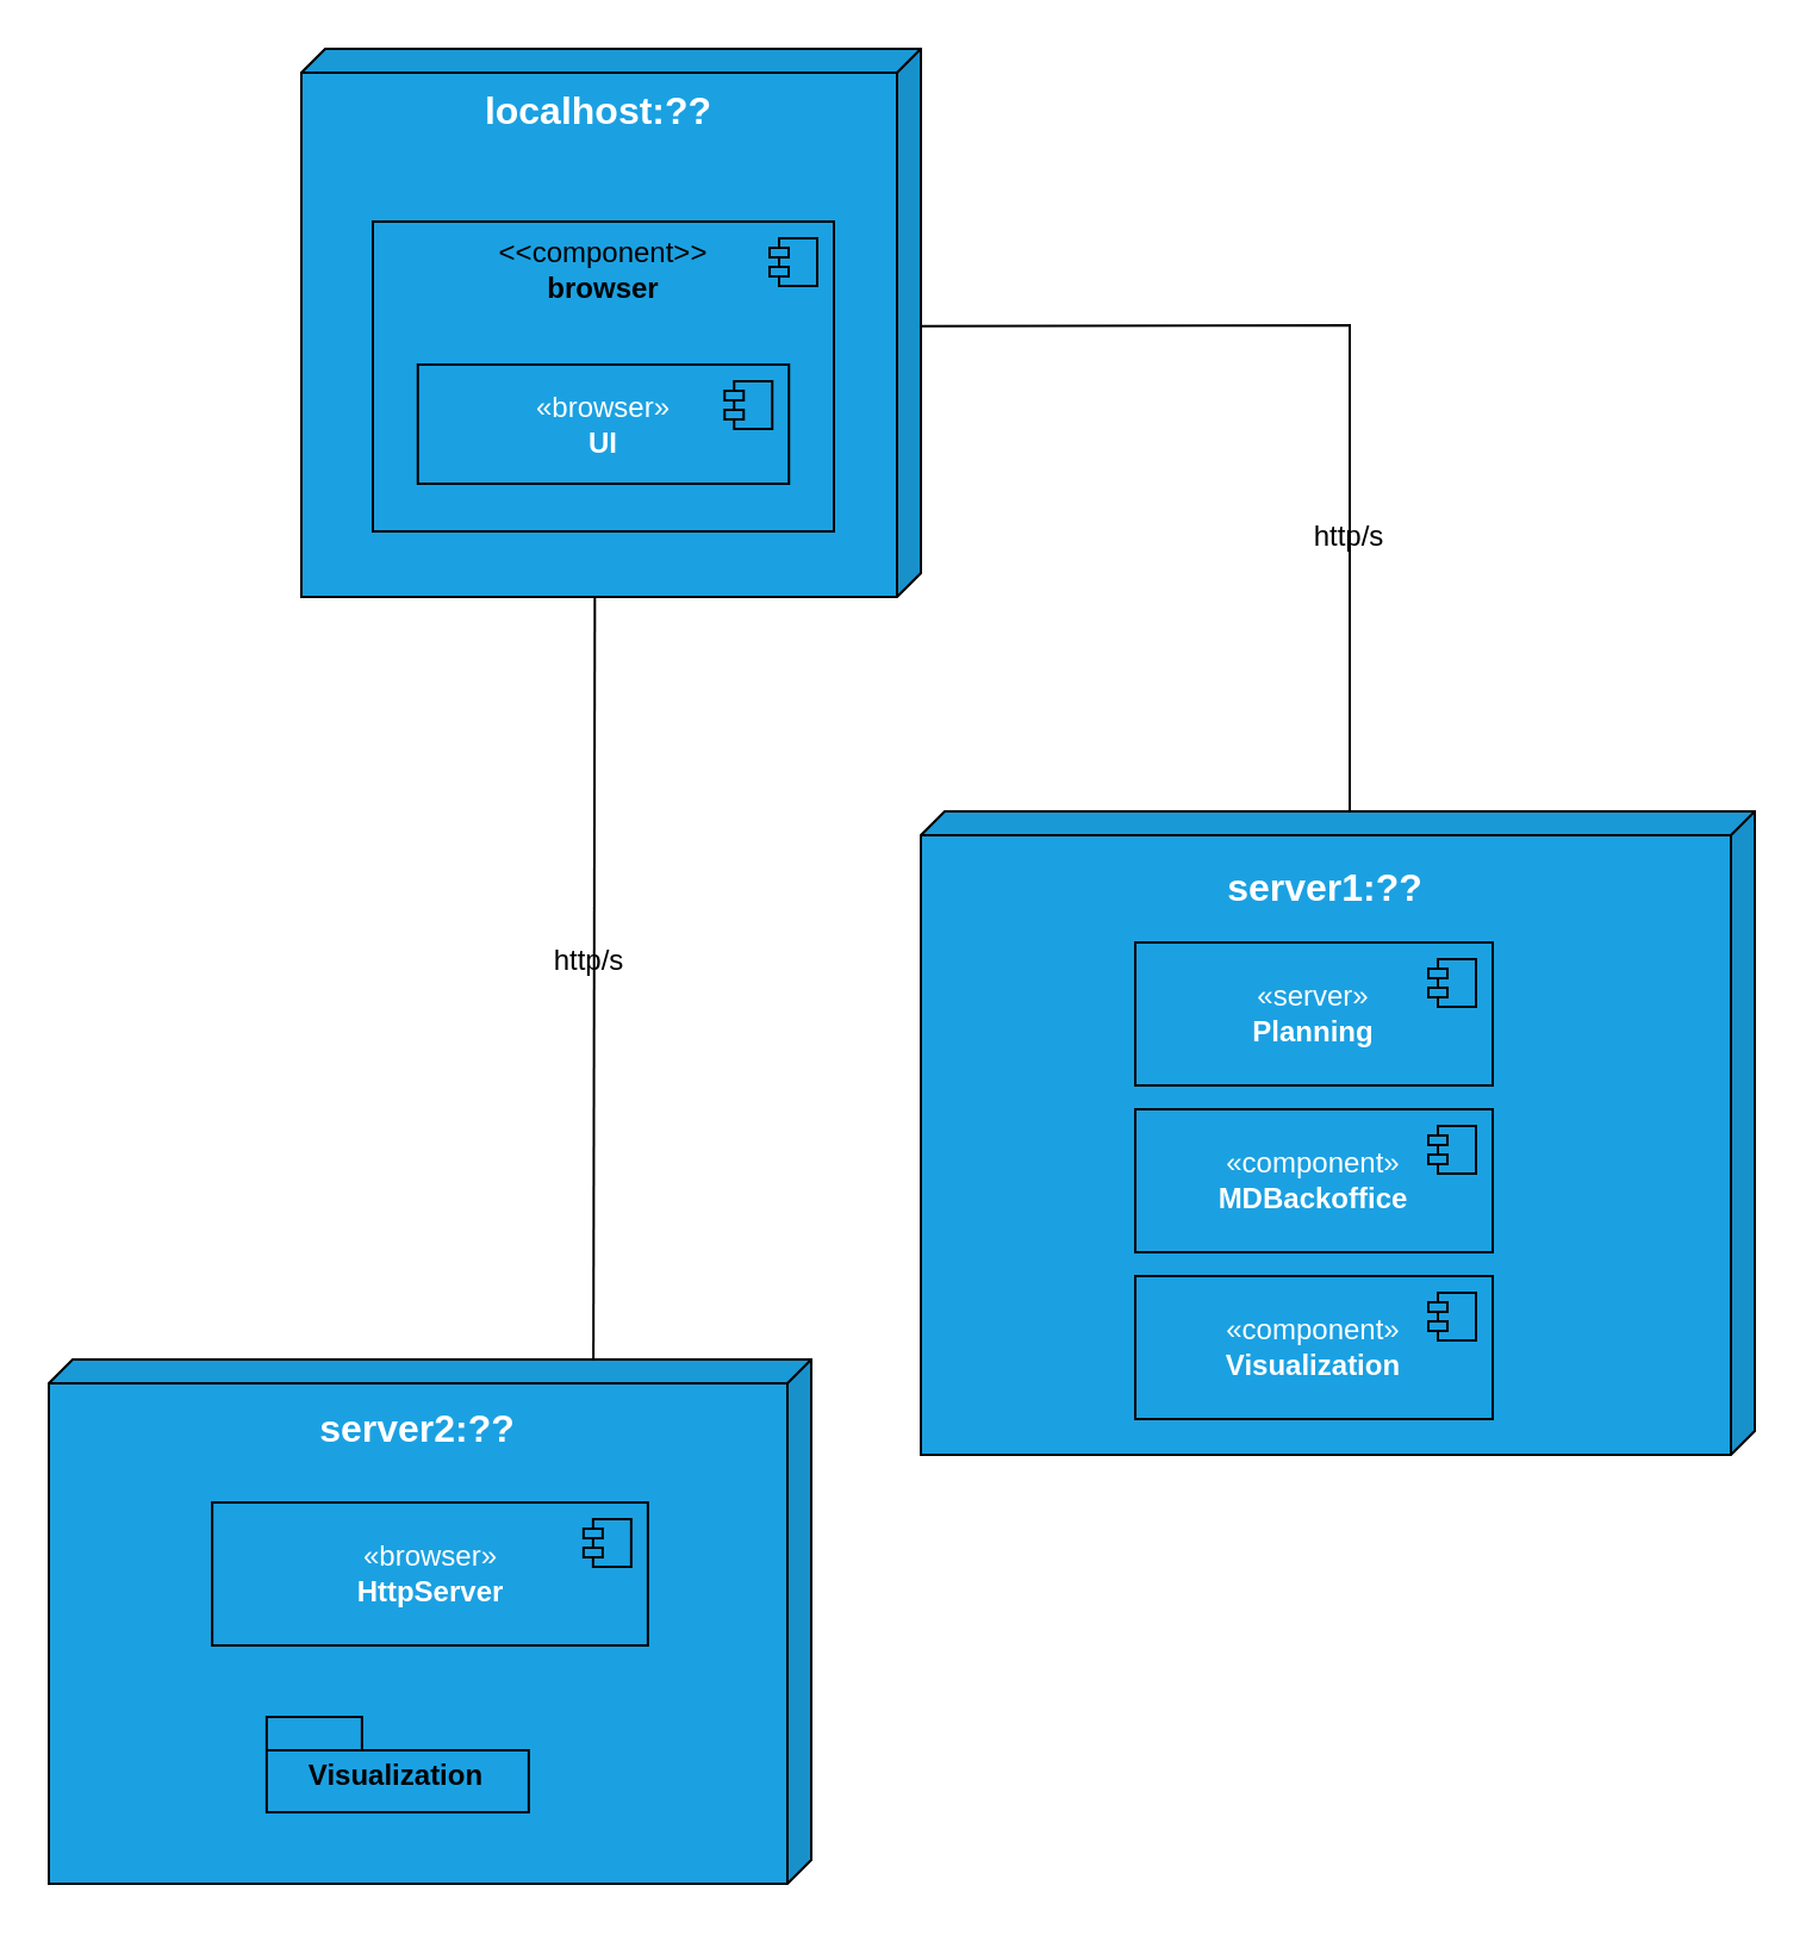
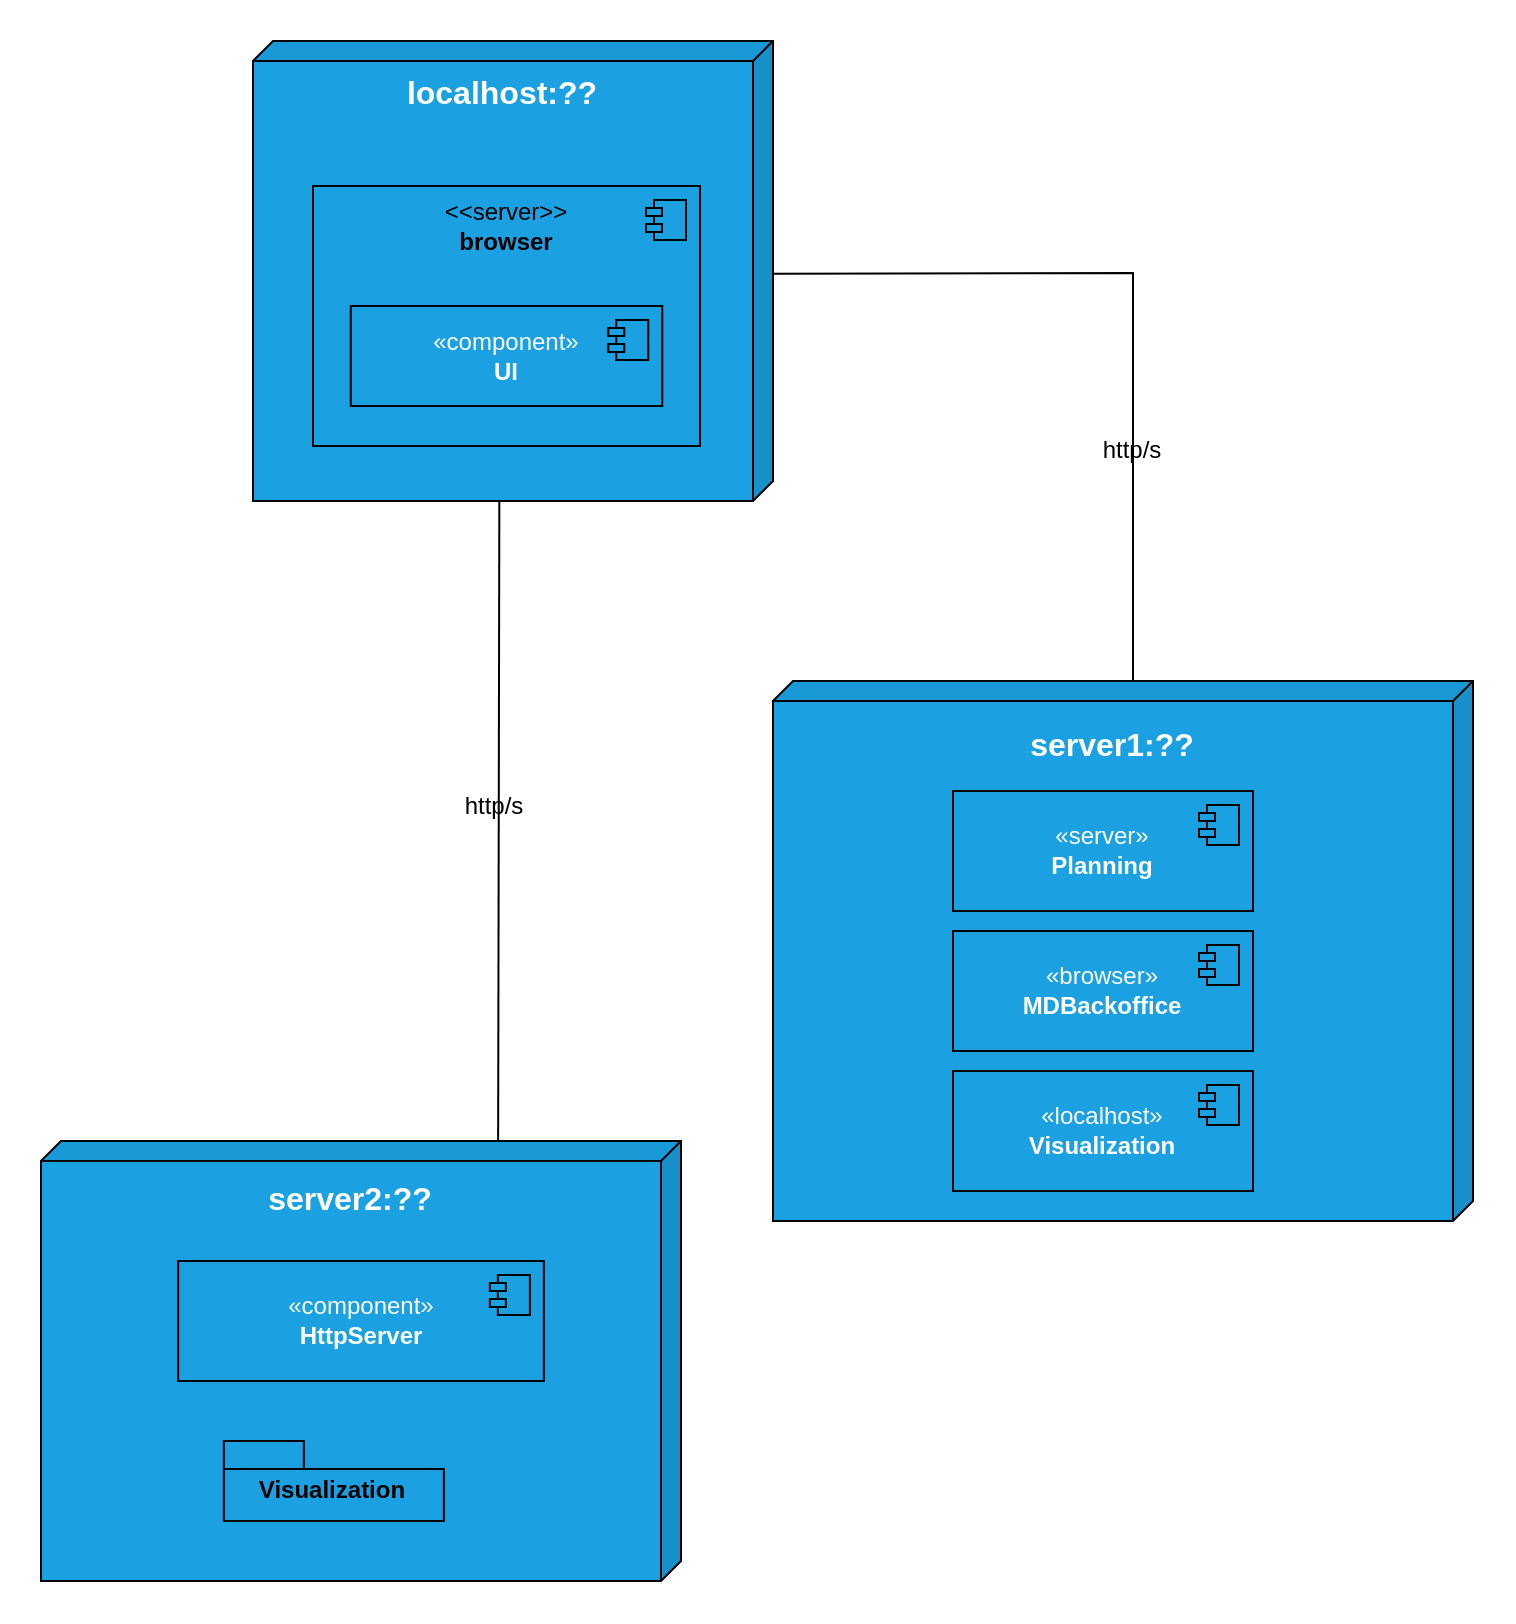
  <mxCell id="0" />
  <mxCell id="1" parent="0" />
  <mxCell id="2" value="" style="group;strokeColor=none;" vertex="1" connectable="0" parent="1"><mxGeometry x="126" y="20" width="260" height="230" as="geometry" /></mxCell>
  <mxCell id="3" value="&lt;b&gt;&lt;font style=&quot;font-size: 16px;&quot;&gt;localhost:??&lt;/font&gt;&lt;/b&gt;&lt;div&gt;&lt;b&gt;&lt;br&gt;&lt;/b&gt;&lt;/div&gt;&lt;div&gt;&lt;br&gt;&lt;/div&gt;&lt;div&gt;&lt;b&gt;&lt;br&gt;&lt;/b&gt;&lt;/div&gt;&lt;div&gt;&lt;b&gt;&lt;br&gt;&lt;/b&gt;&lt;/div&gt;&lt;div&gt;&lt;b&gt;&lt;br&gt;&lt;/b&gt;&lt;/div&gt;&lt;div&gt;&lt;b&gt;&lt;br&gt;&lt;/b&gt;&lt;/div&gt;&lt;div&gt;&lt;b&gt;&lt;br&gt;&lt;/b&gt;&lt;/div&gt;&lt;div style=&quot;&quot;&gt;&lt;b&gt;&lt;br&gt;&lt;/b&gt;&lt;/div&gt;&lt;div style=&quot;&quot;&gt;&lt;b&gt;&lt;br&gt;&lt;/b&gt;&lt;/div&gt;&lt;div style=&quot;&quot;&gt;&lt;b&gt;&lt;br&gt;&lt;/b&gt;&lt;/div&gt;&lt;div style=&quot;&quot;&gt;&lt;b&gt;&lt;br&gt;&lt;/b&gt;&lt;/div&gt;&lt;div style=&quot;&quot;&gt;&lt;b&gt;&lt;br&gt;&lt;/b&gt;&lt;/div&gt;&lt;div style=&quot;&quot;&gt;&lt;br&gt;&lt;/div&gt;" style="shape=cube;whiteSpace=wrap;html=1;boundedLbl=1;backgroundOutline=1;darkOpacity=0.05;darkOpacity2=0.1;size=10;rotation=0;shadow=0;flipV=0;flipH=1;fillColor=#1ba1e2;fontColor=#ffffff;strokeColor=#000000;" vertex="1" parent="2"><mxGeometry width="260" height="230" as="geometry" /></mxCell>
  <mxCell id="4" value="&lt;div style=&quot;&quot;&gt;&lt;br&gt;&lt;/div&gt;" style="html=1;dropTarget=0;whiteSpace=wrap;fillColor=#1ba1e2;fontColor=#ffffff;strokeColor=#000000;align=center;" vertex="1" parent="2"><mxGeometry x="30" y="72.5" width="193.5" height="130" as="geometry" /></mxCell>
  <mxCell id="5" value="" style="shape=module;jettyWidth=8;jettyHeight=4;fillColor=#1ba1e2;fontColor=#ffffff;strokeColor=#000000;" vertex="1" parent="4"><mxGeometry x="1" width="20" height="20" relative="1" as="geometry"><mxPoint x="-27" y="7" as="offset" /></mxGeometry></mxCell>
- <mxCell id="6" value="&lt;div&gt;&amp;lt;&amp;lt;component&amp;gt;&amp;gt;&lt;div&gt;&lt;span style=&quot;background-color: initial;&quot;&gt;&lt;b&gt;browser&lt;/b&gt;&lt;/span&gt;&lt;/div&gt;&lt;/div&gt;" style="text;html=1;align=center;verticalAlign=middle;whiteSpace=wrap;rounded=0;fillColor=none;strokeColor=none;" vertex="1" parent="2"><mxGeometry x="86.75" y="67.5" width="80" height="50" as="geometry" /></mxCell>
- <mxCell id="7" value="«browser»&lt;br&gt;&lt;b&gt;UI&lt;/b&gt;" style="html=1;dropTarget=0;whiteSpace=wrap;fillColor=#1ba1e2;fontColor=#ffffff;strokeColor=#000000;" vertex="1" parent="2"><mxGeometry x="48.88" y="132.5" width="155.75" height="50" as="geometry" /></mxCell>
+ <mxCell id="6" value="&lt;div&gt;&amp;lt;&amp;lt;server&amp;gt;&amp;gt;&lt;div&gt;&lt;span style=&quot;background-color: initial;&quot;&gt;&lt;b&gt;browser&lt;/b&gt;&lt;/span&gt;&lt;/div&gt;&lt;/div&gt;" style="text;html=1;align=center;verticalAlign=middle;whiteSpace=wrap;rounded=0;fillColor=none;strokeColor=none;" vertex="1" parent="2"><mxGeometry x="86.75" y="67.5" width="80" height="50" as="geometry" /></mxCell>
+ <mxCell id="7" value="«component»&lt;br&gt;&lt;b&gt;UI&lt;/b&gt;" style="html=1;dropTarget=0;whiteSpace=wrap;fillColor=#1ba1e2;fontColor=#ffffff;strokeColor=#000000;" vertex="1" parent="2"><mxGeometry x="48.88" y="132.5" width="155.75" height="50" as="geometry" /></mxCell>
  <mxCell id="8" value="" style="shape=module;jettyWidth=8;jettyHeight=4;fillColor=#1ba1e2;fontColor=#ffffff;strokeColor=#000000;" vertex="1" parent="7"><mxGeometry x="1" width="20" height="20" relative="1" as="geometry"><mxPoint x="-27" y="7" as="offset" /></mxGeometry></mxCell>
  <mxCell id="9" value="" style="group" vertex="1" connectable="0" parent="1"><mxGeometry x="386" y="340" width="350" height="270" as="geometry" /></mxCell>
  <mxCell id="10" value="&lt;b&gt;&lt;font style=&quot;font-size: 16px;&quot;&gt;server1&lt;/font&gt;&lt;/b&gt;&lt;b style=&quot;background-color: initial;&quot;&gt;&lt;font style=&quot;font-size: 16px;&quot;&gt;:??&lt;/font&gt;&lt;/b&gt;&lt;div&gt;&lt;div&gt;&lt;b&gt;&lt;br&gt;&lt;/b&gt;&lt;/div&gt;&lt;div&gt;&lt;b&gt;&lt;br&gt;&lt;/b&gt;&lt;/div&gt;&lt;div&gt;&lt;b&gt;&lt;br&gt;&lt;/b&gt;&lt;/div&gt;&lt;div&gt;&lt;b&gt;&lt;br&gt;&lt;/b&gt;&lt;/div&gt;&lt;div&gt;&lt;b&gt;&lt;br&gt;&lt;/b&gt;&lt;/div&gt;&lt;div&gt;&lt;b&gt;&lt;br&gt;&lt;/b&gt;&lt;/div&gt;&lt;div&gt;&lt;b&gt;&lt;br&gt;&lt;/b&gt;&lt;/div&gt;&lt;div&gt;&lt;b&gt;&lt;br&gt;&lt;/b&gt;&lt;/div&gt;&lt;div style=&quot;&quot;&gt;&lt;b&gt;&lt;br&gt;&lt;/b&gt;&lt;/div&gt;&lt;div style=&quot;&quot;&gt;&lt;b&gt;&lt;br&gt;&lt;/b&gt;&lt;/div&gt;&lt;div style=&quot;&quot;&gt;&lt;b&gt;&lt;br&gt;&lt;/b&gt;&lt;/div&gt;&lt;div style=&quot;&quot;&gt;&lt;b&gt;&lt;br&gt;&lt;/b&gt;&lt;/div&gt;&lt;div style=&quot;&quot;&gt;&lt;b&gt;&lt;br&gt;&lt;/b&gt;&lt;/div&gt;&lt;div style=&quot;&quot;&gt;&lt;b&gt;&lt;br&gt;&lt;/b&gt;&lt;/div&gt;&lt;div style=&quot;&quot;&gt;&lt;b&gt;&lt;br&gt;&lt;/b&gt;&lt;/div&gt;&lt;/div&gt;" style="shape=cube;whiteSpace=wrap;html=1;boundedLbl=1;backgroundOutline=1;darkOpacity=0.05;darkOpacity2=0.1;size=10;rotation=0;shadow=0;flipV=0;flipH=1;fillColor=#1ba1e2;fontColor=#ffffff;strokeColor=#000000;" parent="9" vertex="1"><mxGeometry width="350" height="270" as="geometry" /></mxCell>
- <mxCell id="11" value="«component»&lt;br&gt;&lt;b&gt;MDBackoffice&lt;/b&gt;" style="html=1;dropTarget=0;whiteSpace=wrap;fillColor=#1ba1e2;fontColor=#ffffff;strokeColor=#000000;" parent="9" vertex="1"><mxGeometry x="90" y="125" width="150" height="60" as="geometry" /></mxCell>
+ <mxCell id="11" value="«browser»&lt;br&gt;&lt;b&gt;MDBackoffice&lt;/b&gt;" style="html=1;dropTarget=0;whiteSpace=wrap;fillColor=#1ba1e2;fontColor=#ffffff;strokeColor=#000000;" parent="9" vertex="1"><mxGeometry x="90" y="125" width="150" height="60" as="geometry" /></mxCell>
  <mxCell id="12" value="" style="shape=module;jettyWidth=8;jettyHeight=4;fillColor=#1ba1e2;fontColor=#ffffff;strokeColor=#000000;" parent="11" vertex="1"><mxGeometry x="1" width="20" height="20" relative="1" as="geometry"><mxPoint x="-27" y="7" as="offset" /></mxGeometry></mxCell>
- <mxCell id="13" value="«component»&lt;br&gt;&lt;b&gt;Visualization&lt;/b&gt;" style="html=1;dropTarget=0;whiteSpace=wrap;fillColor=#1ba1e2;fontColor=#ffffff;strokeColor=#000000;" parent="9" vertex="1"><mxGeometry x="90" y="195" width="150" height="60" as="geometry" /></mxCell>
+ <mxCell id="13" value="«localhost»&lt;br&gt;&lt;b&gt;Visualization&lt;/b&gt;" style="html=1;dropTarget=0;whiteSpace=wrap;fillColor=#1ba1e2;fontColor=#ffffff;strokeColor=#000000;" parent="9" vertex="1"><mxGeometry x="90" y="195" width="150" height="60" as="geometry" /></mxCell>
  <mxCell id="14" value="" style="shape=module;jettyWidth=8;jettyHeight=4;fillColor=#1ba1e2;fontColor=#ffffff;strokeColor=#000000;" parent="13" vertex="1"><mxGeometry x="1" width="20" height="20" relative="1" as="geometry"><mxPoint x="-27" y="7" as="offset" /></mxGeometry></mxCell>
  <mxCell id="15" value="«server»&lt;br&gt;&lt;b&gt;Planning&lt;/b&gt;" style="html=1;dropTarget=0;whiteSpace=wrap;fillColor=#1ba1e2;fontColor=#ffffff;strokeColor=#000000;" parent="9" vertex="1"><mxGeometry x="90" y="55" width="150" height="60" as="geometry" /></mxCell>
  <mxCell id="16" value="" style="shape=module;jettyWidth=8;jettyHeight=4;fillColor=#1ba1e2;fontColor=#ffffff;strokeColor=#000000;" parent="15" vertex="1"><mxGeometry x="1" width="20" height="20" relative="1" as="geometry"><mxPoint x="-27" y="7" as="offset" /></mxGeometry></mxCell>
  <mxCell id="17" value="" style="group" vertex="1" connectable="0" parent="1"><mxGeometry x="20" y="570" width="320" height="220" as="geometry" /></mxCell>
  <mxCell id="18" value="&lt;b&gt;&lt;font style=&quot;font-size: 16px;&quot;&gt;server2&lt;/font&gt;&lt;/b&gt;&lt;b style=&quot;background-color: initial;&quot;&gt;&lt;font style=&quot;font-size: 16px;&quot;&gt;:??&lt;/font&gt;&lt;/b&gt;&lt;div&gt;&lt;div&gt;&lt;b&gt;&lt;br&gt;&lt;/b&gt;&lt;/div&gt;&lt;div&gt;&lt;b&gt;&lt;br&gt;&lt;/b&gt;&lt;/div&gt;&lt;div&gt;&lt;b&gt;&lt;br&gt;&lt;/b&gt;&lt;/div&gt;&lt;div&gt;&lt;b&gt;&lt;br&gt;&lt;/b&gt;&lt;/div&gt;&lt;div&gt;&lt;b&gt;&lt;br&gt;&lt;/b&gt;&lt;/div&gt;&lt;div&gt;&lt;b&gt;&lt;br&gt;&lt;/b&gt;&lt;/div&gt;&lt;div&gt;&lt;b&gt;&lt;br&gt;&lt;/b&gt;&lt;/div&gt;&lt;div&gt;&lt;b&gt;&lt;br&gt;&lt;/b&gt;&lt;/div&gt;&lt;div style=&quot;&quot;&gt;&lt;b&gt;&lt;br&gt;&lt;/b&gt;&lt;/div&gt;&lt;div style=&quot;&quot;&gt;&lt;b&gt;&lt;br&gt;&lt;/b&gt;&lt;/div&gt;&lt;div style=&quot;&quot;&gt;&lt;b&gt;&lt;br&gt;&lt;/b&gt;&lt;/div&gt;&lt;div style=&quot;&quot;&gt;&lt;br&gt;&lt;/div&gt;&lt;/div&gt;" style="shape=cube;whiteSpace=wrap;html=1;boundedLbl=1;backgroundOutline=1;darkOpacity=0.05;darkOpacity2=0.1;size=10;rotation=0;shadow=0;flipV=0;flipH=1;fillColor=#1ba1e2;fontColor=#ffffff;strokeColor=#000000;movable=1;resizable=1;rotatable=1;deletable=1;editable=1;locked=0;connectable=1;" vertex="1" parent="17"><mxGeometry width="320" height="220" as="geometry" /></mxCell>
- <mxCell id="19" value="«browser»&lt;br&gt;&lt;b&gt;HttpServer&lt;/b&gt;" style="html=1;dropTarget=0;whiteSpace=wrap;fillColor=#1ba1e2;fontColor=#ffffff;strokeColor=#000000;movable=1;resizable=1;rotatable=1;deletable=1;editable=1;locked=0;connectable=1;" vertex="1" parent="17"><mxGeometry x="68.571" y="60" width="182.857" height="60" as="geometry" /></mxCell>
+ <mxCell id="19" value="«component»&lt;br&gt;&lt;b&gt;HttpServer&lt;/b&gt;" style="html=1;dropTarget=0;whiteSpace=wrap;fillColor=#1ba1e2;fontColor=#ffffff;strokeColor=#000000;movable=1;resizable=1;rotatable=1;deletable=1;editable=1;locked=0;connectable=1;" vertex="1" parent="17"><mxGeometry x="68.571" y="60" width="182.857" height="60" as="geometry" /></mxCell>
  <mxCell id="20" value="" style="shape=module;jettyWidth=8;jettyHeight=4;fillColor=#1ba1e2;fontColor=#ffffff;strokeColor=#000000;" vertex="1" parent="19"><mxGeometry x="1" width="20" height="20" relative="1" as="geometry"><mxPoint x="-27" y="7" as="offset" /></mxGeometry></mxCell>
  <mxCell id="21" value="Visualization" style="shape=folder;fontStyle=1;spacingTop=10;tabWidth=40;tabHeight=14;tabPosition=left;html=1;whiteSpace=wrap;fillColor=#1BA1E2;strokeColor=#000000;movable=1;resizable=1;rotatable=1;deletable=1;editable=1;locked=0;connectable=1;" vertex="1" parent="17"><mxGeometry x="91.429" y="150" width="110" height="40" as="geometry" /></mxCell>
  <mxCell id="22" value="" style="endArrow=none;startArrow=none;endFill=0;startFill=0;endSize=8;html=1;verticalAlign=bottom;labelBackgroundColor=none;strokeWidth=1;rounded=0;exitX=0;exitY=0;exitDx=135;exitDy=230;exitPerimeter=0;entryX=0.28;entryY=0.002;entryDx=0;entryDy=0;entryPerimeter=0;" edge="1" parent="1"><mxGeometry width="160" relative="1" as="geometry"><mxPoint x="249.17" y="250" as="sourcePoint" /><mxPoint x="248.57" y="570.44" as="targetPoint" /></mxGeometry></mxCell>
  <mxCell id="23" value="" style="edgeLabel;html=1;align=center;verticalAlign=middle;resizable=0;points=[];fillColor=none;strokeColor=#000000;" vertex="1" connectable="0" parent="22"><mxGeometry x="-0.142" y="2" relative="1" as="geometry"><mxPoint x="-2" y="-1" as="offset" /></mxGeometry></mxCell>
  <mxCell id="24" value="" style="endArrow=none;startArrow=none;endFill=0;startFill=0;endSize=8;html=1;verticalAlign=bottom;labelBackgroundColor=none;strokeWidth=1;rounded=0;exitX=0.002;exitY=0.506;exitDx=0;exitDy=0;exitPerimeter=0;entryX=0;entryY=0;entryDx=170;entryDy=0;entryPerimeter=0;" edge="1" parent="1" source="3" target="10"><mxGeometry width="160" relative="1" as="geometry"><mxPoint x="556" y="270" as="sourcePoint" /><mxPoint x="551" y="520" as="targetPoint" /><Array as="points"><mxPoint x="566" y="136" /></Array></mxGeometry></mxCell>
  <mxCell id="25" value="&lt;div&gt;http/s&lt;/div&gt;" style="text;html=1;align=center;verticalAlign=middle;whiteSpace=wrap;rounded=0;fillColor=none;strokeColor=none;" vertex="1" parent="1"><mxGeometry x="207" y="378" width="80" height="50" as="geometry" /></mxCell>
  <mxCell id="26" value="&lt;div&gt;http/s&lt;/div&gt;" style="text;html=1;align=center;verticalAlign=middle;whiteSpace=wrap;rounded=0;fillColor=none;strokeColor=none;" vertex="1" parent="1"><mxGeometry x="526" y="200" width="80" height="50" as="geometry" /></mxCell>
